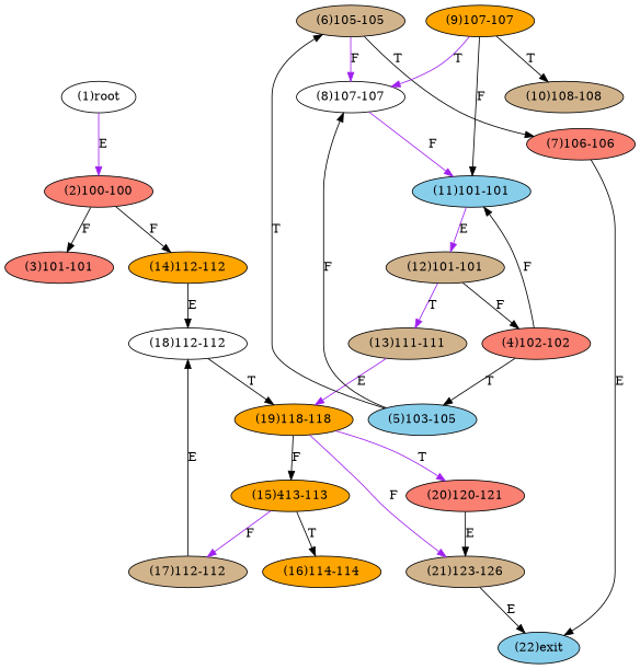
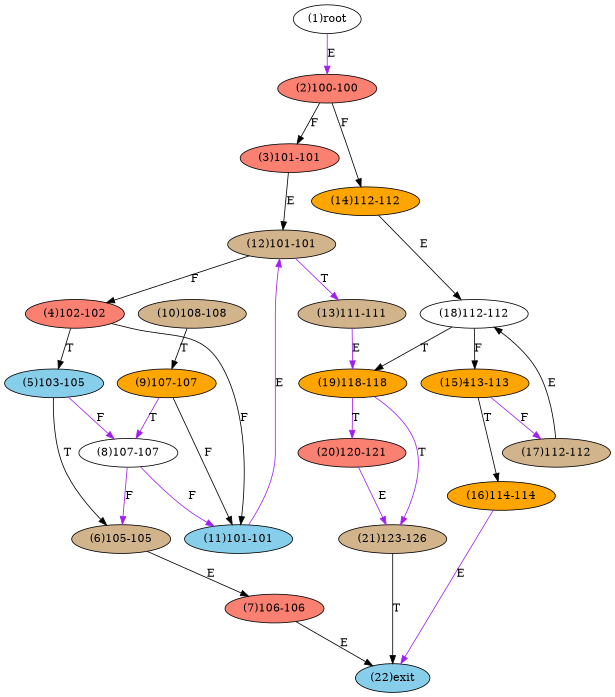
  digraph {
    node [fillcolor=tan style=filled]
    edge [color=black]
    n1 [fillcolor=white label="(1)root"]
    n2 [fillcolor=salmon label="(2)100-100"]
    n3 [fillcolor=salmon label="(3)101-101"]
    n4 [fillcolor=orange label="(14)112-112"]
    n5 [label="(12)101-101"]
    n6 [fillcolor=white label="(18)112-112"]
    n7 [fillcolor=salmon label="(4)102-102"]
    n8 [label="(13)111-111"]
    n9 [fillcolor=skyblue label="(5)103-105"]
    n10 [fillcolor=skyblue label="(11)101-101"]
    n11 [label="(6)105-105"]
    n12 [fillcolor=white label="(8)107-107"]
    n13 [fillcolor=salmon label="(7)106-106"]
    n14 [fillcolor=skyblue label="(22)exit"]
    n15 [fillcolor=orange label="(9)107-107"]
    n16 [label="(10)108-108"]
    n17 [fillcolor=orange label="(19)118-118"]
    n18 [label="(21)123-126"]
    n19 [fillcolor=salmon label="(20)120-121"]
    n20 [fillcolor=orange label="(15)413-113"]
    n21 [label="(17)112-112"]
    n22 [fillcolor=orange label="(16)114-114"]
    n1 -> n2 [color=purple label=E]
    n2 -> n3 [label=F]
    n2 -> n4 [label=F]
+   n3 -> n5 [label=E]
    n4 -> n6 [label=E]
    n5 -> n7 [label=F]
    n5 -> n8 [color=purple label=T]
    n6 -> n17 [label=T]
-   n17 -> n20 [label=F]
+   n6 -> n20 [label=F]
    n7 -> n9 [label=T]
    n7 -> n10 [label=F]
    n8 -> n17 [color=purple label=E]
    n9 -> n11 [label=T]
-   n9 -> n12 [label=F]
+   n9 -> n12 [color=purple label=F]
    n10 -> n5 [color=purple label=E]
-   n11 -> n12 [color=purple label=F]
-   n11 -> n13 [label=T]
+   n12 -> n11 [color=purple label=F]
+   n11 -> n13 [label=E]
    n12 -> n10 [color=purple label=F]
    n13 -> n14 [label=E]
    n15 -> n10 [label=F]
    n15 -> n12 [color=purple label=T]
-   n15 -> n16 [label=T]
-   n17 -> n18 [color=purple label=F]
+   n16 -> n15 [label=T]
+   n17 -> n18 [color=purple label=T]
    n17 -> n19 [color=purple label=T]
-   n18 -> n14 [label=E]
-   n19 -> n18 [label=E]
+   n18 -> n14 [label=T]
+   n19 -> n18 [color=purple label=E]
    n20 -> n21 [color=purple label=F]
    n20 -> n22 [label=T]
    n21 -> n6 [label=E]
+   n22 -> n14 [color=purple label=E]
  }
